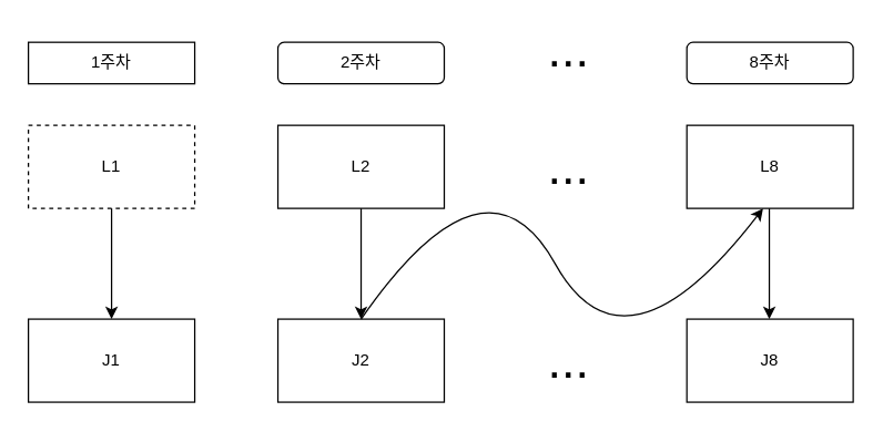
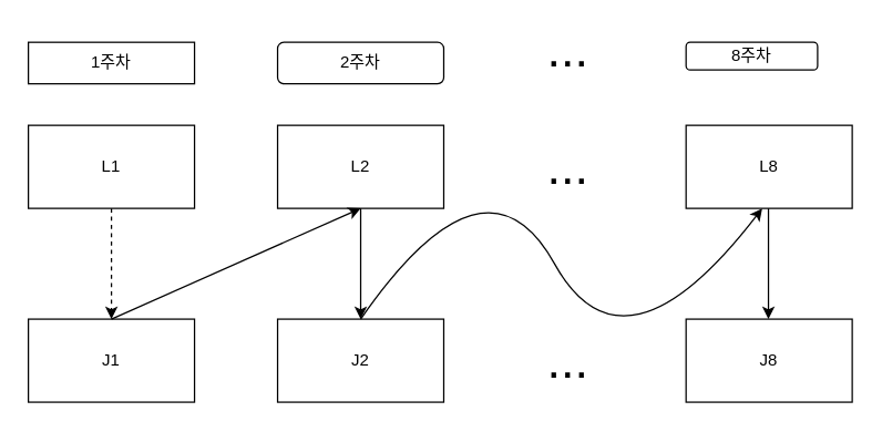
  <mxCell id="0" />
  <mxCell id="1" parent="0" />
- <mxCell id="2" value="L1" style="rounded=0;whiteSpace=wrap;html=1;dashed=1;" vertex="1" parent="1"><mxGeometry x="20" y="90" width="120" height="60" as="geometry" /></mxCell>
+ <mxCell id="2" value="L1" style="rounded=0;whiteSpace=wrap;html=1;" vertex="1" parent="1"><mxGeometry x="20" y="90" width="120" height="60" as="geometry" /></mxCell>
  <mxCell id="3" value="J1" style="rounded=0;whiteSpace=wrap;html=1;" vertex="1" parent="1"><mxGeometry x="20" y="230" width="120" height="60" as="geometry" /></mxCell>
  <mxCell id="4" value="L2" style="rounded=0;whiteSpace=wrap;html=1;" vertex="1" parent="1"><mxGeometry x="200" y="90" width="120" height="60" as="geometry" /></mxCell>
  <mxCell id="5" value="J2" style="rounded=0;whiteSpace=wrap;html=1;" vertex="1" parent="1"><mxGeometry x="200" y="230" width="120" height="60" as="geometry" /></mxCell>
  <mxCell id="6" value="1주차" style="whiteSpace=wrap;html=1;rounded=0;" vertex="1" parent="1"><mxGeometry x="20" y="30" width="120" height="30" as="geometry" /></mxCell>
  <mxCell id="7" value="2주차" style="rounded=1;whiteSpace=wrap;html=1;" vertex="1" parent="1"><mxGeometry x="200" y="30" width="120" height="30" as="geometry" /></mxCell>
  <mxCell id="8" value="L8" style="rounded=0;whiteSpace=wrap;html=1;" vertex="1" parent="1"><mxGeometry x="495" y="90" width="120" height="60" as="geometry" /></mxCell>
  <mxCell id="9" value="J8" style="rounded=0;whiteSpace=wrap;html=1;" vertex="1" parent="1"><mxGeometry x="495" y="230" width="120" height="60" as="geometry" /></mxCell>
- <mxCell id="10" value="8주차" style="rounded=1;whiteSpace=wrap;html=1;" vertex="1" parent="1"><mxGeometry x="495" y="30" width="120" height="30" as="geometry" /></mxCell>
- <mxCell id="11" value="" style="endArrow=classic;html=1;exitX=0.5;exitY=1;exitDx=0;exitDy=0;entryX=0.5;entryY=0;entryDx=0;entryDy=0;" edge="1" parent="1" source="2" target="3"><mxGeometry width="50" height="50" relative="1" as="geometry"><mxPoint x="300" y="200" as="sourcePoint" /><mxPoint x="350" y="150" as="targetPoint" /></mxGeometry></mxCell>
+ <mxCell id="10" value="8주차" style="rounded=1;whiteSpace=wrap;html=1;" vertex="1" parent="1"><mxGeometry x="495" y="30" width="95" height="20" as="geometry" /></mxCell>
+ <mxCell id="11" value="" style="endArrow=classic;html=1;exitX=0.5;exitY=1;exitDx=0;exitDy=0;entryX=0.5;entryY=0;entryDx=0;entryDy=0;dashed=1;" edge="1" parent="1" source="2" target="3"><mxGeometry width="50" height="50" relative="1" as="geometry"><mxPoint x="300" y="200" as="sourcePoint" /><mxPoint x="350" y="150" as="targetPoint" /></mxGeometry></mxCell>
+ <mxCell id="12" value="" style="endArrow=classic;html=1;exitX=0.5;exitY=0;exitDx=0;exitDy=0;entryX=0.5;entryY=1;entryDx=0;entryDy=0;" edge="1" parent="1" source="3" target="4"><mxGeometry width="50" height="50" relative="1" as="geometry"><mxPoint x="79.5" y="240" as="sourcePoint" /><mxPoint x="79.5" y="320" as="targetPoint" /></mxGeometry></mxCell>
  <mxCell id="13" value="" style="endArrow=classic;html=1;exitX=0.5;exitY=1;exitDx=0;exitDy=0;entryX=0.5;entryY=0;entryDx=0;entryDy=0;" edge="1" parent="1"><mxGeometry width="50" height="50" relative="1" as="geometry"><mxPoint x="260" y="150" as="sourcePoint" /><mxPoint x="260" y="230" as="targetPoint" /></mxGeometry></mxCell>
  <mxCell id="14" value="" style="endArrow=classic;html=1;exitX=0.5;exitY=1;exitDx=0;exitDy=0;entryX=0.5;entryY=0;entryDx=0;entryDy=0;" edge="1" parent="1"><mxGeometry width="50" height="50" relative="1" as="geometry"><mxPoint x="554.5" y="150" as="sourcePoint" /><mxPoint x="554.5" y="230" as="targetPoint" /></mxGeometry></mxCell>
  <mxCell id="15" value="" style="curved=1;endArrow=classic;html=1;" edge="1" parent="1"><mxGeometry width="50" height="50" relative="1" as="geometry"><mxPoint x="260" y="230" as="sourcePoint" /><mxPoint x="550" y="150" as="targetPoint" /><Array as="points"><mxPoint x="350" y="100" /><mxPoint x="450" y="280" /></Array></mxGeometry></mxCell>
  <mxCell id="16" value="&lt;font style=&quot;font-size: 36px&quot;&gt;...&lt;/font&gt;" style="text;html=1;strokeColor=none;fillColor=none;align=center;verticalAlign=middle;whiteSpace=wrap;rounded=0;" vertex="1" parent="1"><mxGeometry x="380" y="20" width="60" height="30" as="geometry" /></mxCell>
  <mxCell id="17" value="&lt;font style=&quot;font-size: 36px&quot;&gt;...&lt;/font&gt;" style="text;html=1;strokeColor=none;fillColor=none;align=center;verticalAlign=middle;whiteSpace=wrap;rounded=0;" vertex="1" parent="1"><mxGeometry x="380" y="245" width="60" height="30" as="geometry" /></mxCell>
  <mxCell id="18" value="&lt;font style=&quot;font-size: 36px&quot;&gt;...&lt;/font&gt;" style="text;html=1;strokeColor=none;fillColor=none;align=center;verticalAlign=middle;whiteSpace=wrap;rounded=0;" vertex="1" parent="1"><mxGeometry x="380" y="105" width="60" height="30" as="geometry" /></mxCell>
